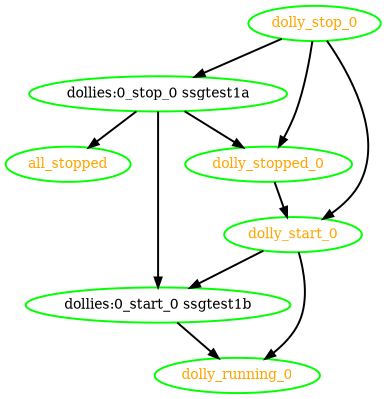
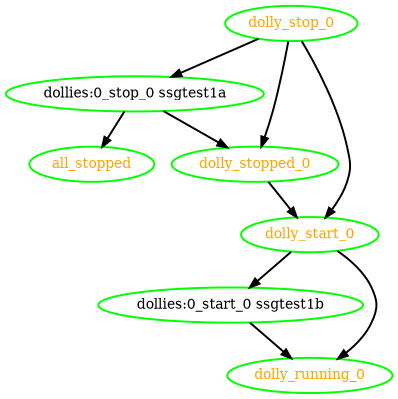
  digraph {
    node [color=green fontcolor=orange style=bold]
    edge [style=bold]
    all_stopped
    "dollies:0_start_0 ssgtest1b" [fontcolor=black]
    dolly_running_0
    "dollies:0_stop_0 ssgtest1a" [fontcolor=black]
    dolly_stopped_0
    dolly_start_0
    dolly_stop_0
    "dollies:0_start_0 ssgtest1b" -> dolly_running_0
    "dollies:0_stop_0 ssgtest1a" -> all_stopped
-   "dollies:0_stop_0 ssgtest1a" -> "dollies:0_start_0 ssgtest1b"
    "dollies:0_stop_0 ssgtest1a" -> dolly_stopped_0
    dolly_stopped_0 -> dolly_start_0
    dolly_start_0 -> "dollies:0_start_0 ssgtest1b"
    dolly_start_0 -> dolly_running_0
    dolly_stop_0 -> "dollies:0_stop_0 ssgtest1a"
    dolly_stop_0 -> dolly_stopped_0
    dolly_stop_0 -> dolly_start_0
  }
